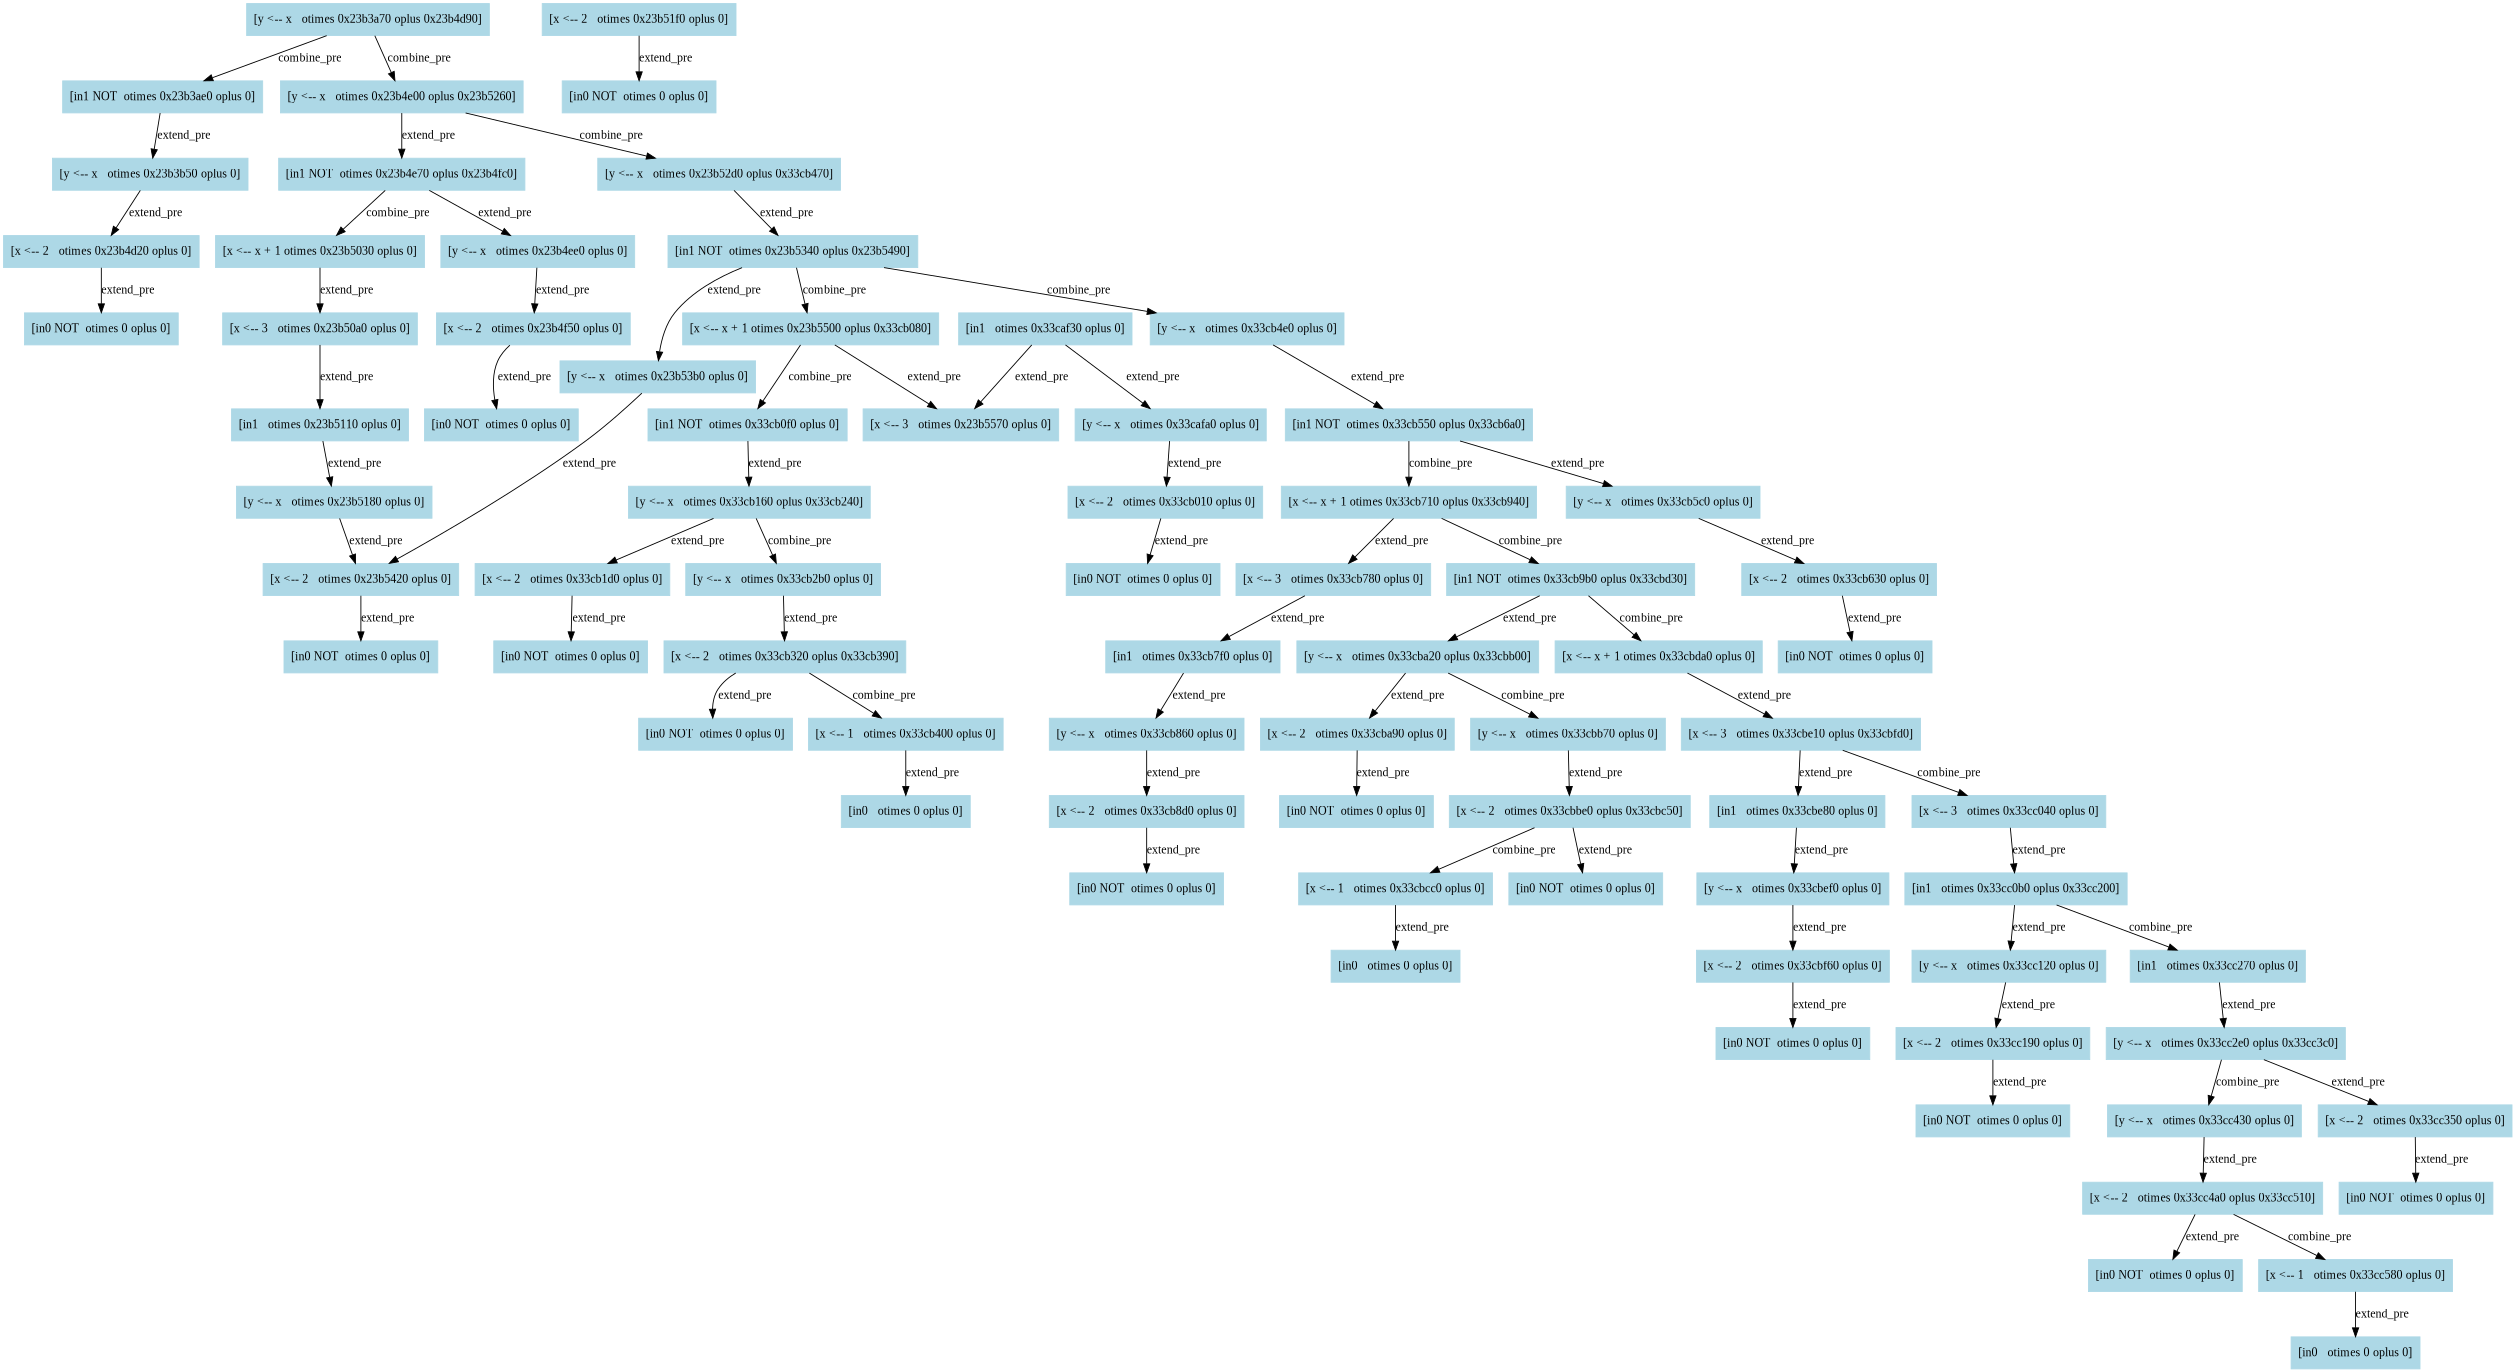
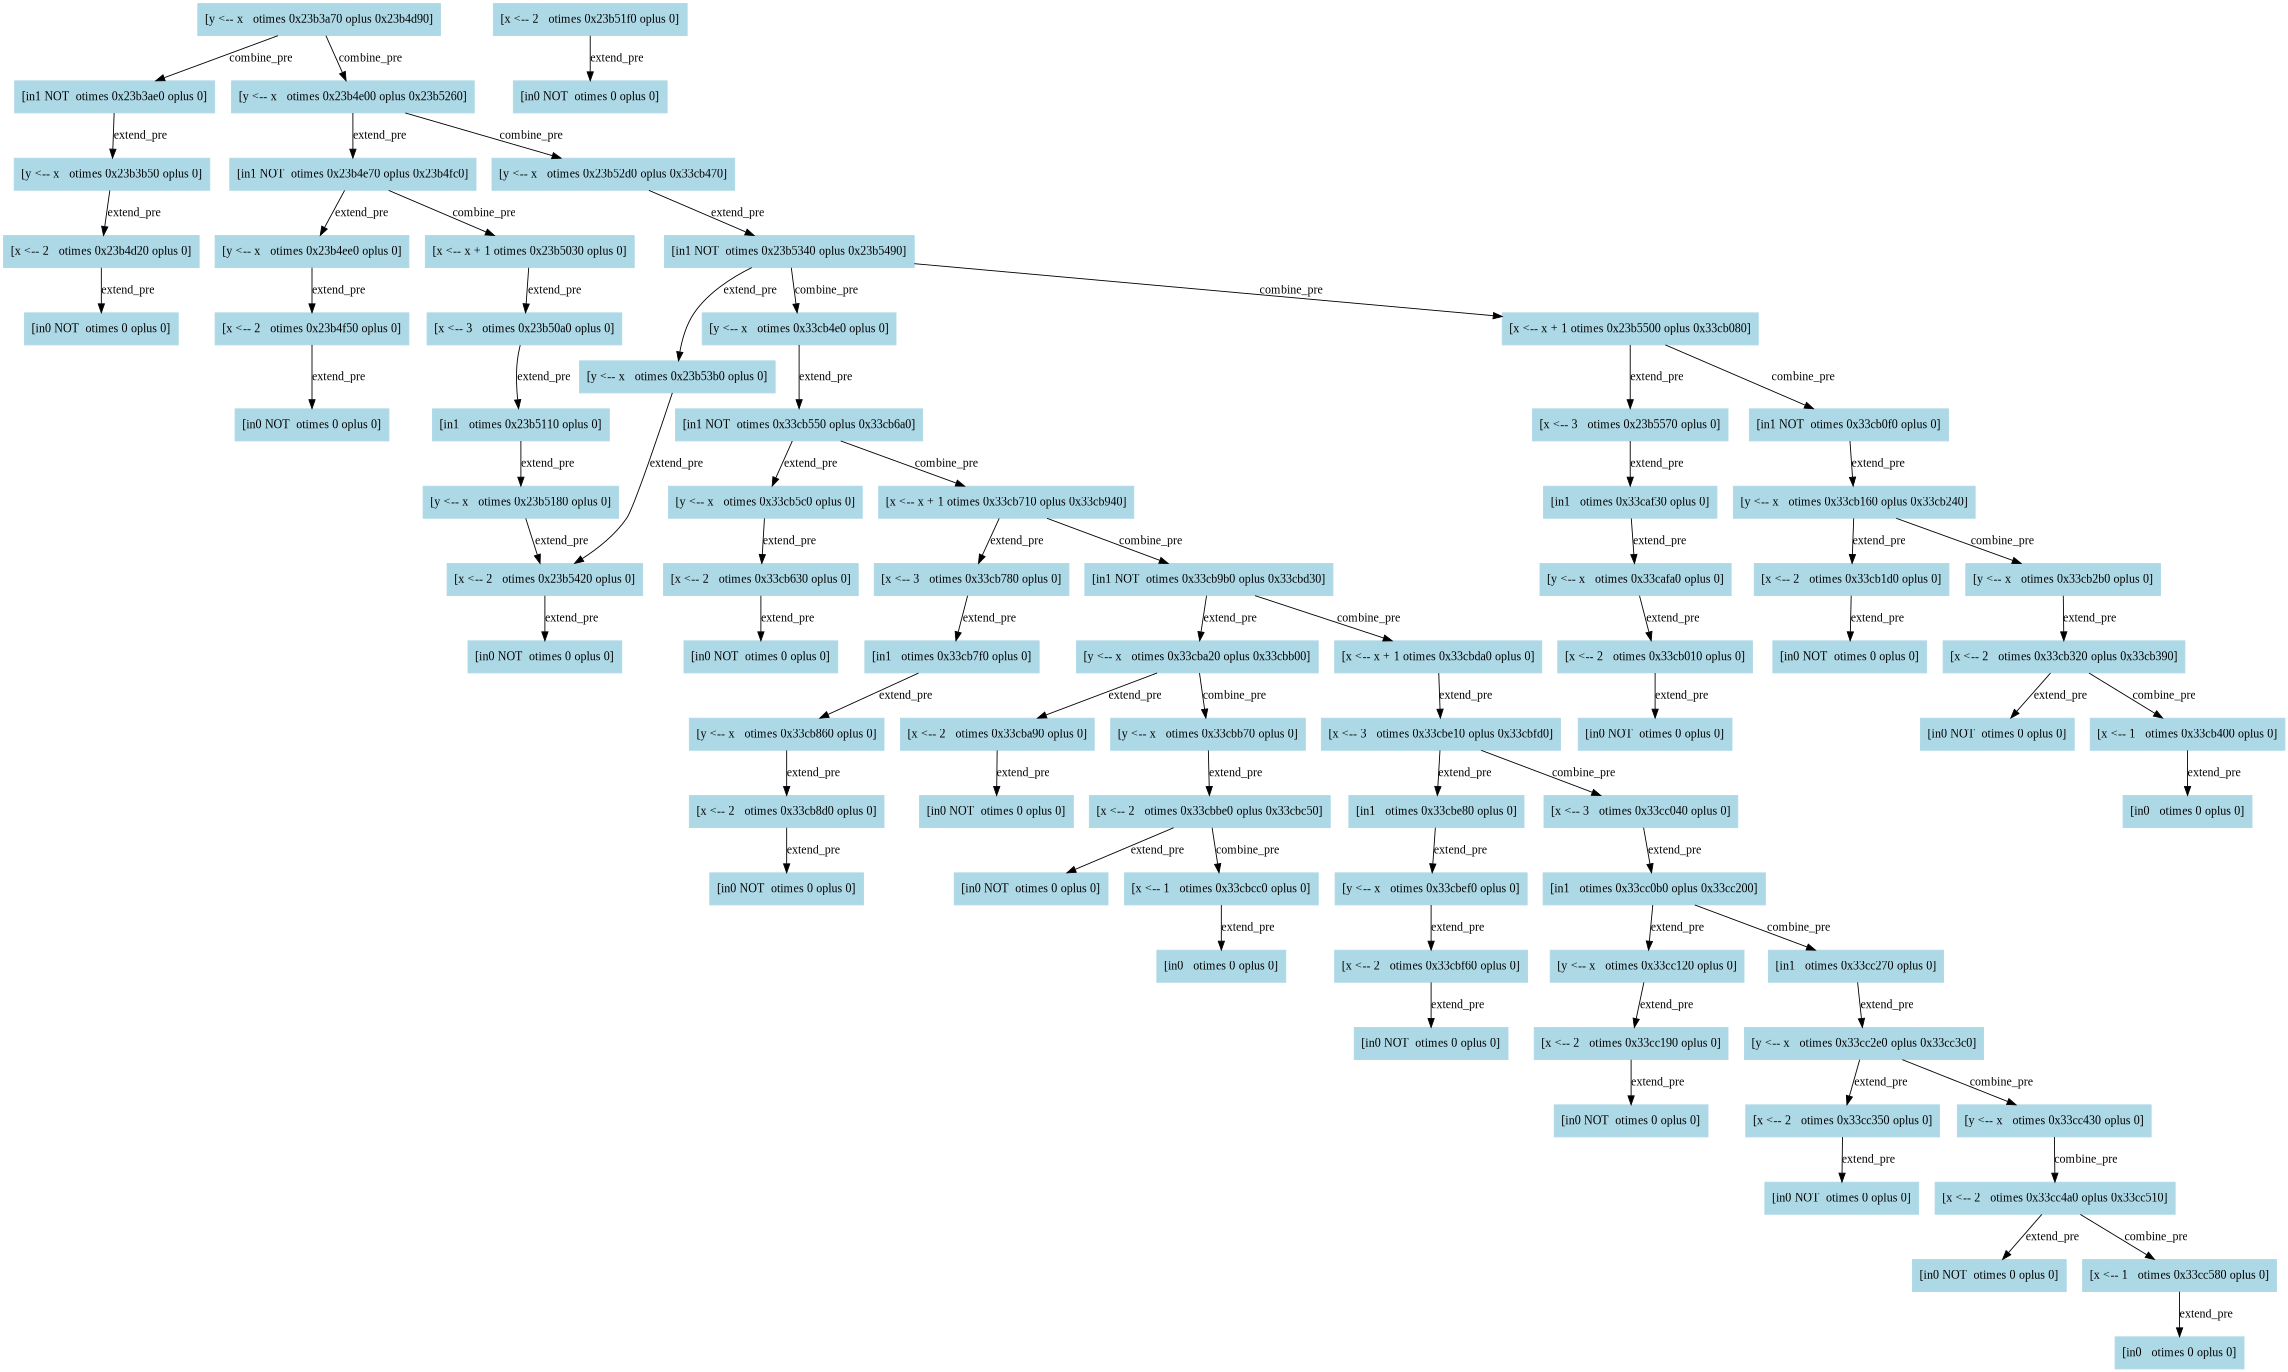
  digraph {
    fontname="Liberation Serif"
    node [color=lightblue fontname="Liberation Serif" shape=box style=filled]
    edge [color=black fontname="Liberation Serif"]
    n1 [label="[y <-- x   otimes 0x23b3a70 oplus 0x23b4d90]"]
    n2 [label="[in1 NOT  otimes 0x23b3ae0 oplus 0]"]
    n3 [label="[y <-- x   otimes 0x23b4e00 oplus 0x23b5260]"]
    n4 [label="[y <-- x   otimes 0x23b3b50 oplus 0]"]
    n5 [label="[in1 NOT  otimes 0x23b4e70 oplus 0x23b4fc0]"]
    n6 [label="[y <-- x   otimes 0x23b52d0 oplus 0x33cb470]"]
    n7 [label="[x <-- 2   otimes 0x23b4d20 oplus 0]"]
    n8 [label="[in0 NOT  otimes 0 oplus 0]"]
    n9 [label="[y <-- x   otimes 0x23b4ee0 oplus 0]"]
    n10 [label="[x <-- x + 1 otimes 0x23b5030 oplus 0]"]
    n11 [label="[in1 NOT  otimes 0x23b5340 oplus 0x23b5490]"]
    n12 [label="[x <-- 2   otimes 0x23b4f50 oplus 0]"]
    n13 [label="[x <-- 3   otimes 0x23b50a0 oplus 0]"]
    n14 [label="[in0 NOT  otimes 0 oplus 0]"]
    n15 [label="[in1   otimes 0x23b5110 oplus 0]"]
    n16 [label="[y <-- x   otimes 0x23b5180 oplus 0]"]
    n17 [label="[x <-- 2   otimes 0x23b5420 oplus 0]"]
    n18 [label="[x <-- 2   otimes 0x23b51f0 oplus 0]"]
    n19 [label="[in0 NOT  otimes 0 oplus 0]"]
    n20 [label="[y <-- x   otimes 0x33cb4e0 oplus 0]"]
    n21 [label="[y <-- x   otimes 0x23b53b0 oplus 0]"]
    n22 [label="[x <-- x + 1 otimes 0x23b5500 oplus 0x33cb080]"]
    n23 [label="[in1 NOT  otimes 0x33cb550 oplus 0x33cb6a0]"]
    n24 [label="[x <-- 3   otimes 0x23b5570 oplus 0]"]
    n25 [label="[in1 NOT  otimes 0x33cb0f0 oplus 0]"]
    n26 [label="[in0 NOT  otimes 0 oplus 0]"]
    n27 [label="[in1   otimes 0x33caf30 oplus 0]"]
    n28 [label="[y <-- x   otimes 0x33cb160 oplus 0x33cb240]"]
    n29 [label="[y <-- x   otimes 0x33cafa0 oplus 0]"]
    n30 [label="[x <-- 2   otimes 0x33cb010 oplus 0]"]
    n31 [label="[in0 NOT  otimes 0 oplus 0]"]
    n32 [label="[x <-- 2   otimes 0x33cb1d0 oplus 0]"]
    n33 [label="[y <-- x   otimes 0x33cb2b0 oplus 0]"]
    n34 [label="[in0 NOT  otimes 0 oplus 0]"]
    n35 [label="[x <-- 2   otimes 0x33cb320 oplus 0x33cb390]"]
    n36 [label="[in0 NOT  otimes 0 oplus 0]"]
    n37 [label="[x <-- 1   otimes 0x33cb400 oplus 0]"]
    n38 [label="[in0   otimes 0 oplus 0]"]
    n39 [label="[y <-- x   otimes 0x33cb5c0 oplus 0]"]
    n40 [label="[x <-- x + 1 otimes 0x33cb710 oplus 0x33cb940]"]
    n41 [label="[x <-- 2   otimes 0x33cb630 oplus 0]"]
    n42 [label="[x <-- 3   otimes 0x33cb780 oplus 0]"]
    n43 [label="[in1 NOT  otimes 0x33cb9b0 oplus 0x33cbd30]"]
    n44 [label="[in0 NOT  otimes 0 oplus 0]"]
    n45 [label="[in1   otimes 0x33cb7f0 oplus 0]"]
    n46 [label="[y <-- x   otimes 0x33cba20 oplus 0x33cbb00]"]
    n47 [label="[x <-- x + 1 otimes 0x33cbda0 oplus 0]"]
    n48 [label="[y <-- x   otimes 0x33cb860 oplus 0]"]
    n49 [label="[x <-- 2   otimes 0x33cb8d0 oplus 0]"]
    n50 [label="[in0 NOT  otimes 0 oplus 0]"]
    n51 [label="[x <-- 2   otimes 0x33cba90 oplus 0]"]
    n52 [label="[y <-- x   otimes 0x33cbb70 oplus 0]"]
    n53 [label="[x <-- 3   otimes 0x33cbe10 oplus 0x33cbfd0]"]
    n54 [label="[in0 NOT  otimes 0 oplus 0]"]
    n55 [label="[x <-- 2   otimes 0x33cbbe0 oplus 0x33cbc50]"]
    n56 [label="[in0 NOT  otimes 0 oplus 0]"]
    n57 [label="[x <-- 1   otimes 0x33cbcc0 oplus 0]"]
    n58 [label="[in0   otimes 0 oplus 0]"]
    n59 [label="[in1   otimes 0x33cbe80 oplus 0]"]
    n60 [label="[x <-- 3   otimes 0x33cc040 oplus 0]"]
    n61 [label="[y <-- x   otimes 0x33cbef0 oplus 0]"]
    n62 [label="[in1   otimes 0x33cc0b0 oplus 0x33cc200]"]
    n63 [label="[x <-- 2   otimes 0x33cbf60 oplus 0]"]
    n64 [label="[in0 NOT  otimes 0 oplus 0]"]
    n65 [label="[y <-- x   otimes 0x33cc120 oplus 0]"]
    n66 [label="[in1   otimes 0x33cc270 oplus 0]"]
    n67 [label="[x <-- 2   otimes 0x33cc190 oplus 0]"]
    n68 [label="[y <-- x   otimes 0x33cc2e0 oplus 0x33cc3c0]"]
    n69 [label="[in0 NOT  otimes 0 oplus 0]"]
    n70 [label="[x <-- 2   otimes 0x33cc350 oplus 0]"]
    n71 [label="[y <-- x   otimes 0x33cc430 oplus 0]"]
    n72 [label="[in0 NOT  otimes 0 oplus 0]"]
    n73 [label="[x <-- 2   otimes 0x33cc4a0 oplus 0x33cc510]"]
    n74 [label="[in0 NOT  otimes 0 oplus 0]"]
    n75 [label="[x <-- 1   otimes 0x33cc580 oplus 0]"]
    n76 [label="[in0   otimes 0 oplus 0]"]
    n1 -> n2 [label=combine_pre]
    n1 -> n3 [label=combine_pre]
    n2 -> n4 [label=extend_pre]
    n3 -> n5 [label=extend_pre]
    n3 -> n6 [label=combine_pre]
    n4 -> n7 [label=extend_pre]
    n5 -> n9 [label=extend_pre]
    n5 -> n10 [label=combine_pre]
    n6 -> n11 [label=extend_pre]
    n7 -> n8 [label=extend_pre]
    n9 -> n12 [label=extend_pre]
    n10 -> n13 [label=extend_pre]
    n11 -> n20 [label=combine_pre]
    n11 -> n21 [label=extend_pre]
    n11 -> n22 [label=combine_pre]
    n12 -> n14 [label=extend_pre]
    n13 -> n15 [label=extend_pre]
    n15 -> n16 [label=extend_pre]
    n16 -> n17 [label=extend_pre]
    n17 -> n26 [label=extend_pre]
    n18 -> n19 [label=extend_pre]
    n20 -> n23 [label=extend_pre]
    n21 -> n17 [label=extend_pre]
    n22 -> n24 [label=extend_pre]
    n22 -> n25 [label=combine_pre]
    n23 -> n39 [label=extend_pre]
    n23 -> n40 [label=combine_pre]
-   n27 -> n24 [label=extend_pre]
+   n24 -> n27 [label=extend_pre]
    n25 -> n28 [label=extend_pre]
    n27 -> n29 [label=extend_pre]
    n28 -> n32 [label=extend_pre]
    n28 -> n33 [label=combine_pre]
    n29 -> n30 [label=extend_pre]
    n30 -> n31 [label=extend_pre]
    n32 -> n34 [label=extend_pre]
    n33 -> n35 [label=extend_pre]
    n35 -> n36 [label=extend_pre]
    n35 -> n37 [label=combine_pre]
    n37 -> n38 [label=extend_pre]
    n39 -> n41 [label=extend_pre]
    n40 -> n42 [label=extend_pre]
    n40 -> n43 [label=combine_pre]
    n41 -> n44 [label=extend_pre]
    n42 -> n45 [label=extend_pre]
    n43 -> n46 [label=extend_pre]
    n43 -> n47 [label=combine_pre]
    n45 -> n48 [label=extend_pre]
    n46 -> n51 [label=extend_pre]
    n46 -> n52 [label=combine_pre]
    n47 -> n53 [label=extend_pre]
    n48 -> n49 [label=extend_pre]
    n49 -> n50 [label=extend_pre]
    n51 -> n54 [label=extend_pre]
    n52 -> n55 [label=extend_pre]
    n53 -> n59 [label=extend_pre]
    n53 -> n60 [label=combine_pre]
    n55 -> n56 [label=extend_pre]
    n55 -> n57 [label=combine_pre]
    n57 -> n58 [label=extend_pre]
    n59 -> n61 [label=extend_pre]
    n60 -> n62 [label=extend_pre]
    n61 -> n63 [label=extend_pre]
    n62 -> n65 [label=extend_pre]
    n62 -> n66 [label=combine_pre]
    n63 -> n64 [label=extend_pre]
    n65 -> n67 [label=extend_pre]
    n66 -> n68 [label=extend_pre]
    n67 -> n69 [label=extend_pre]
    n68 -> n70 [label=extend_pre]
    n68 -> n71 [label=combine_pre]
    n70 -> n72 [label=extend_pre]
-   n71 -> n73 [label=extend_pre]
+   n71 -> n73 [label=combine_pre]
    n73 -> n74 [label=extend_pre]
    n73 -> n75 [label=combine_pre]
    n75 -> n76 [label=extend_pre]
  }
